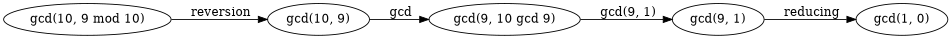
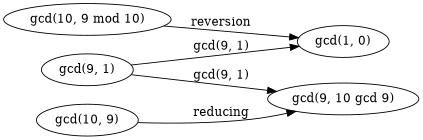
  digraph {
    rankdir=LR
    n1 [label="gcd(10, 9 mod 10)"]
    n2 [label="gcd(10, 9)"]
    n3 [label="gcd(9, 10 gcd 9)"]
    n4 [label="gcd(9, 1)"]
    n5 [label="gcd(1, 0)"]
-   n1 -> n2 [label=" reversion"]
-   n2 -> n3 [label=" gcd"]
-   n3 -> n4 [label=" gcd(9, 1)"]
-   n4 -> n5 [label=" reducing"]
+   n1 -> n5 [label=" reversion"]
+   n2 -> n3 [label=" reducing"]
+   n4 -> n3 [label=" gcd(9, 1)"]
+   n4 -> n5 [label=" gcd(9, 1)"]
  }
